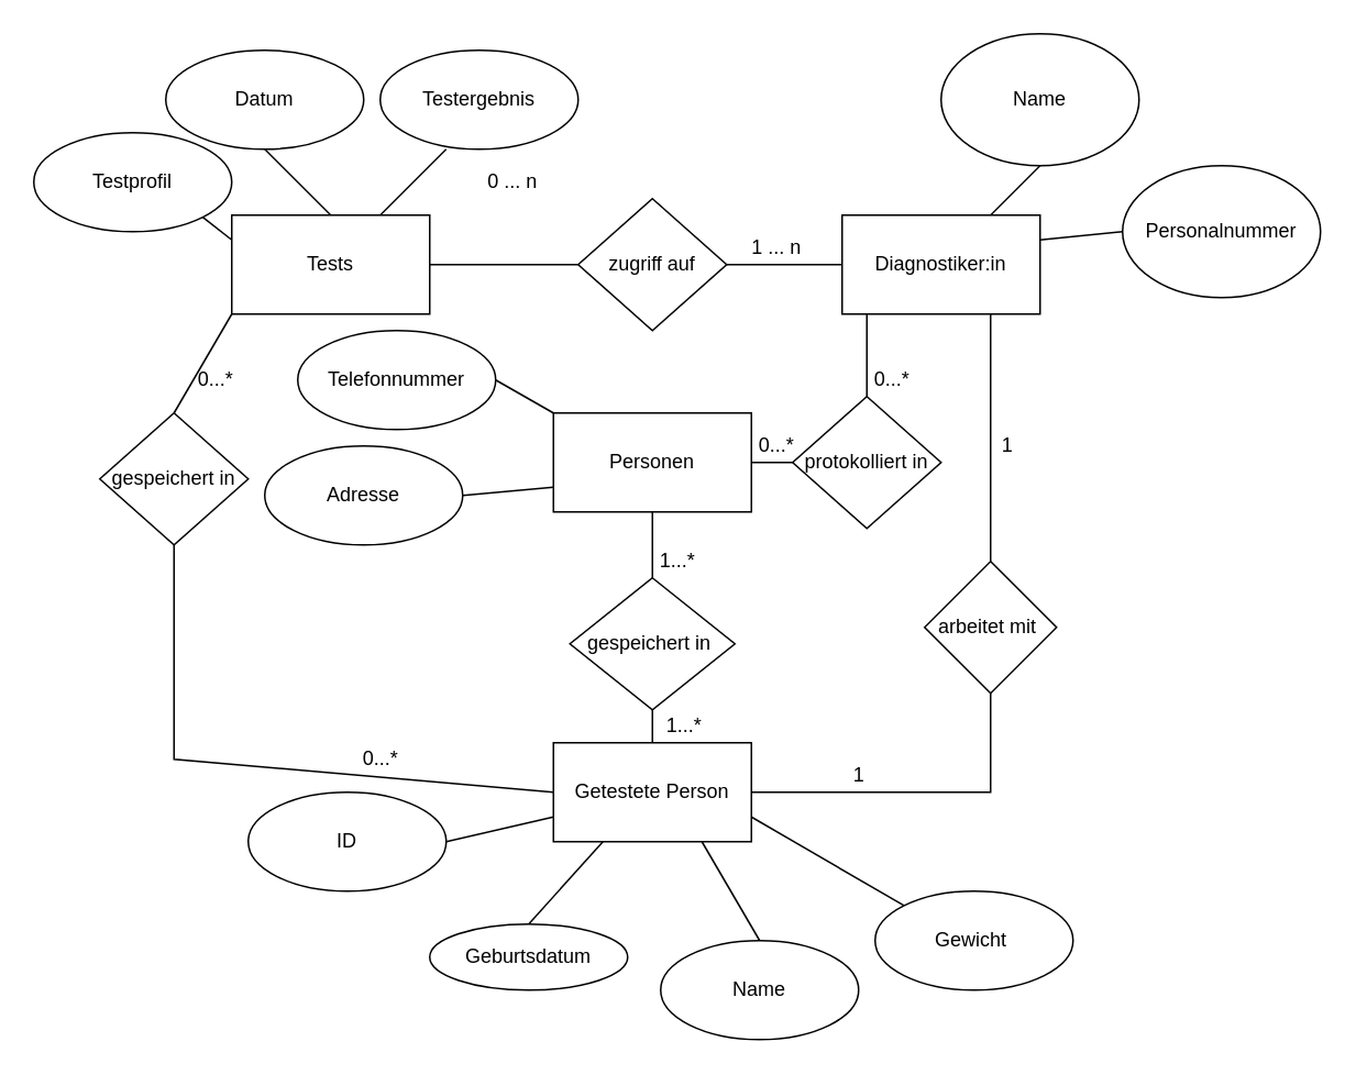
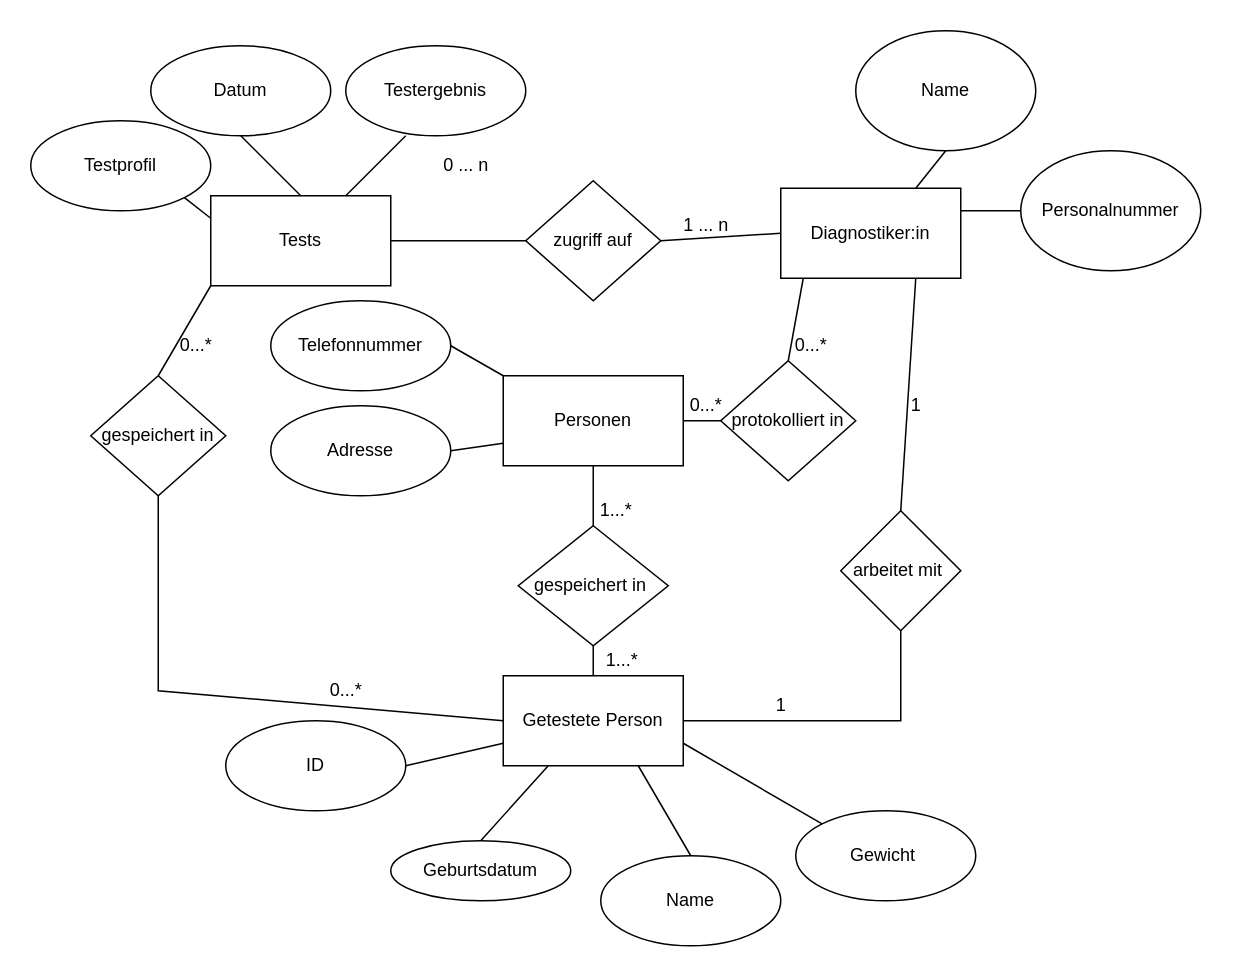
  <mxCell id="0" />
  <mxCell id="1" parent="0" />
  <mxCell id="2" value="Name" style="ellipse;whiteSpace=wrap;html=1;" parent="1" vertex="1"><mxGeometry x="570" y="20" width="120" height="80" as="geometry" /></mxCell>
  <mxCell id="3" value="Personalnummer" style="ellipse;whiteSpace=wrap;html=1;" parent="1" vertex="1"><mxGeometry x="680" y="100" width="120" height="80" as="geometry" /></mxCell>
- <mxCell id="4" value="Diagnostiker:in" style="whiteSpace=wrap;html=1;" vertex="1" parent="1"><mxGeometry x="510" y="130" width="120" height="60" as="geometry" /></mxCell>
+ <mxCell id="4" value="Diagnostiker:in" style="whiteSpace=wrap;html=1;" vertex="1" parent="1"><mxGeometry x="520" y="125" width="120" height="60" as="geometry" /></mxCell>
  <mxCell id="5" value="Getestete Person" style="whiteSpace=wrap;html=1;" vertex="1" parent="1"><mxGeometry x="335" y="450" width="120" height="60" as="geometry" /></mxCell>
  <mxCell id="6" value="Name" style="ellipse;whiteSpace=wrap;html=1;" vertex="1" parent="1"><mxGeometry x="400" y="570" width="120" height="60" as="geometry" /></mxCell>
  <mxCell id="7" value="ID" style="ellipse;whiteSpace=wrap;html=1;" vertex="1" parent="1"><mxGeometry x="150" y="480" width="120" height="60" as="geometry" /></mxCell>
  <mxCell id="8" value="Geburtsdatum" style="ellipse;whiteSpace=wrap;html=1;" vertex="1" parent="1"><mxGeometry x="260" y="560" width="120" height="40" as="geometry" /></mxCell>
  <mxCell id="9" value="Gewicht&amp;nbsp;" style="ellipse;whiteSpace=wrap;html=1;" vertex="1" parent="1"><mxGeometry x="530" y="540" width="120" height="60" as="geometry" /></mxCell>
  <mxCell id="10" value="protokolliert in" style="rhombus;whiteSpace=wrap;html=1;" vertex="1" parent="1"><mxGeometry x="480" y="240" width="90" height="80" as="geometry" /></mxCell>
  <mxCell id="11" value="gespeichert in" style="rhombus;whiteSpace=wrap;html=1;" vertex="1" parent="1"><mxGeometry x="60" y="250" width="90" height="80" as="geometry" /></mxCell>
  <mxCell id="12" value="Tests" style="whiteSpace=wrap;html=1;" vertex="1" parent="1"><mxGeometry x="140" y="130" width="120" height="60" as="geometry" /></mxCell>
  <mxCell id="13" value="Datum" style="ellipse;whiteSpace=wrap;html=1;" vertex="1" parent="1"><mxGeometry x="100" y="30" width="120" height="60" as="geometry" /></mxCell>
  <mxCell id="14" value="Testprofil" style="ellipse;whiteSpace=wrap;html=1;" vertex="1" parent="1"><mxGeometry y="80" width="120" height="60" as="geometry" x="20" /></mxCell>
  <mxCell id="15" value="Testergebnis" style="ellipse;whiteSpace=wrap;html=1;" vertex="1" parent="1"><mxGeometry x="230" y="30" width="120" height="60" as="geometry" /></mxCell>
  <mxCell id="16" value="Personen" style="whiteSpace=wrap;html=1;" vertex="1" parent="1"><mxGeometry x="335" y="250" width="120" height="60" as="geometry" /></mxCell>
- <mxCell id="17" value="Adresse" style="ellipse;whiteSpace=wrap;html=1;" vertex="1" parent="1"><mxGeometry x="160" y="270" width="120" height="60" as="geometry" /></mxCell>
+ <mxCell id="17" value="Adresse" style="ellipse;whiteSpace=wrap;html=1;" vertex="1" parent="1"><mxGeometry x="180" y="270" width="120" height="60" as="geometry" /></mxCell>
  <mxCell id="18" value="Telefonnummer" style="ellipse;whiteSpace=wrap;html=1;" vertex="1" parent="1"><mxGeometry x="180" y="200" width="120" height="60" as="geometry" /></mxCell>
  <mxCell id="19" value="" style="endArrow=none;html=1;rounded=0;entryX=0.125;entryY=1;entryDx=0;entryDy=0;exitX=0.5;exitY=0;exitDx=0;exitDy=0;entryPerimeter=0;" edge="1" parent="1" source="10" target="4"><mxGeometry width="50" height="50" relative="1" as="geometry"><mxPoint x="550" y="240" as="sourcePoint" /><mxPoint x="600" y="190" as="targetPoint" /></mxGeometry></mxCell>
  <mxCell id="20" value="" style="endArrow=none;html=1;rounded=0;entryX=0;entryY=0.5;entryDx=0;entryDy=0;exitX=1;exitY=0.5;exitDx=0;exitDy=0;" edge="1" parent="1" source="16" target="10"><mxGeometry width="50" height="50" relative="1" as="geometry"><mxPoint x="460" y="270" as="sourcePoint" /><mxPoint x="520" y="250" as="targetPoint" /></mxGeometry></mxCell>
  <mxCell id="21" value="" style="endArrow=none;html=1;rounded=0;entryX=1;entryY=0.5;entryDx=0;entryDy=0;exitX=0;exitY=0.75;exitDx=0;exitDy=0;" edge="1" parent="1" source="16" target="17"><mxGeometry width="50" height="50" relative="1" as="geometry"><mxPoint x="510" y="340" as="sourcePoint" /><mxPoint x="560" y="290" as="targetPoint" /></mxGeometry></mxCell>
  <mxCell id="22" value="" style="endArrow=none;html=1;rounded=0;exitX=0;exitY=0;exitDx=0;exitDy=0;entryX=1;entryY=0.5;entryDx=0;entryDy=0;" edge="1" parent="1" source="16" target="18"><mxGeometry width="50" height="50" relative="1" as="geometry"><mxPoint x="510" y="390" as="sourcePoint" /><mxPoint x="300" y="240" as="targetPoint" /></mxGeometry></mxCell>
  <mxCell id="23" value="" style="endArrow=none;html=1;rounded=0;entryX=0;entryY=0.5;entryDx=0;entryDy=0;exitX=1;exitY=0.25;exitDx=0;exitDy=0;" edge="1" parent="1" source="4" target="3"><mxGeometry width="50" height="50" relative="1" as="geometry"><mxPoint x="630" y="170" as="sourcePoint" /><mxPoint x="680" y="120" as="targetPoint" /></mxGeometry></mxCell>
  <mxCell id="24" value="" style="endArrow=none;html=1;rounded=0;entryX=0.5;entryY=1;entryDx=0;entryDy=0;exitX=0.75;exitY=0;exitDx=0;exitDy=0;" edge="1" parent="1" source="4" target="2"><mxGeometry width="50" height="50" relative="1" as="geometry"><mxPoint x="560" y="140" as="sourcePoint" /><mxPoint x="610" y="90" as="targetPoint" /></mxGeometry></mxCell>
  <mxCell id="25" value="" style="endArrow=none;html=1;rounded=0;entryX=0;entryY=1;entryDx=0;entryDy=0;exitX=0.5;exitY=0;exitDx=0;exitDy=0;" edge="1" parent="1" source="11" target="12"><mxGeometry width="50" height="50" relative="1" as="geometry"><mxPoint x="170" y="250" as="sourcePoint" /><mxPoint x="220" y="200" as="targetPoint" /></mxGeometry></mxCell>
  <mxCell id="26" value="" style="endArrow=none;html=1;rounded=0;entryX=0.5;entryY=1;entryDx=0;entryDy=0;exitX=0;exitY=0.5;exitDx=0;exitDy=0;" edge="1" parent="1" source="5" target="11"><mxGeometry width="50" height="50" relative="1" as="geometry"><mxPoint x="180" y="420" as="sourcePoint" /><mxPoint x="230" y="370" as="targetPoint" /><Array as="points"><mxPoint x="105" y="460" /></Array></mxGeometry></mxCell>
  <mxCell id="27" value="" style="endArrow=none;html=1;rounded=0;entryX=0;entryY=0.75;entryDx=0;entryDy=0;exitX=1;exitY=0.5;exitDx=0;exitDy=0;" edge="1" parent="1" source="7" target="5"><mxGeometry width="50" height="50" relative="1" as="geometry"><mxPoint x="300" y="490" as="sourcePoint" /><mxPoint x="340" y="450" as="targetPoint" /></mxGeometry></mxCell>
  <mxCell id="28" value="" style="endArrow=none;html=1;rounded=0;entryX=0.25;entryY=1;entryDx=0;entryDy=0;exitX=0.5;exitY=0;exitDx=0;exitDy=0;" edge="1" parent="1" source="8" target="5"><mxGeometry width="50" height="50" relative="1" as="geometry"><mxPoint x="350" y="520" as="sourcePoint" /><mxPoint x="400" y="470" as="targetPoint" /></mxGeometry></mxCell>
  <mxCell id="29" value="" style="endArrow=none;html=1;rounded=0;entryX=0.75;entryY=1;entryDx=0;entryDy=0;exitX=0.5;exitY=0;exitDx=0;exitDy=0;" edge="1" parent="1" source="6" target="5"><mxGeometry width="50" height="50" relative="1" as="geometry"><mxPoint x="410" y="520" as="sourcePoint" /><mxPoint x="460" y="470" as="targetPoint" /></mxGeometry></mxCell>
  <mxCell id="30" value="" style="endArrow=none;html=1;rounded=0;entryX=1;entryY=0.75;entryDx=0;entryDy=0;exitX=0;exitY=0;exitDx=0;exitDy=0;" edge="1" parent="1" source="9" target="5"><mxGeometry width="50" height="50" relative="1" as="geometry"><mxPoint x="470" y="480" as="sourcePoint" /><mxPoint x="520" y="430" as="targetPoint" /></mxGeometry></mxCell>
  <mxCell id="31" value="" style="endArrow=none;html=1;rounded=0;exitX=0.75;exitY=0;exitDx=0;exitDy=0;" edge="1" parent="1" source="12"><mxGeometry width="50" height="50" relative="1" as="geometry"><mxPoint x="220" y="150" as="sourcePoint" /><mxPoint x="270" y="90" as="targetPoint" /></mxGeometry></mxCell>
  <mxCell id="32" value="" style="endArrow=none;html=1;rounded=0;entryX=0.5;entryY=1;entryDx=0;entryDy=0;exitX=0.5;exitY=0;exitDx=0;exitDy=0;" edge="1" parent="1" source="12" target="13"><mxGeometry width="50" height="50" relative="1" as="geometry"><mxPoint x="180" y="140" as="sourcePoint" /><mxPoint x="230" y="90" as="targetPoint" /></mxGeometry></mxCell>
  <mxCell id="33" value="" style="endArrow=none;html=1;rounded=0;entryX=1;entryY=1;entryDx=0;entryDy=0;exitX=0;exitY=0.25;exitDx=0;exitDy=0;" edge="1" parent="1" source="12" target="14"><mxGeometry width="50" height="50" relative="1" as="geometry"><mxPoint x="110" y="200" as="sourcePoint" /><mxPoint x="160" y="150" as="targetPoint" /></mxGeometry></mxCell>
  <mxCell id="34" value="zugriff auf" style="rhombus;whiteSpace=wrap;html=1;direction=east;" vertex="1" parent="1"><mxGeometry x="350" y="120" width="90" height="80" as="geometry" /></mxCell>
  <mxCell id="35" value="" style="endArrow=none;html=1;rounded=0;entryX=0;entryY=0.5;entryDx=0;entryDy=0;exitX=1;exitY=0.5;exitDx=0;exitDy=0;" edge="1" parent="1" source="12" target="34"><mxGeometry width="50" height="50" relative="1" as="geometry"><mxPoint x="290" y="190" as="sourcePoint" /><mxPoint x="340" y="140" as="targetPoint" /></mxGeometry></mxCell>
  <mxCell id="36" value="" style="endArrow=none;html=1;rounded=0;entryX=0;entryY=0.5;entryDx=0;entryDy=0;exitX=1;exitY=0.5;exitDx=0;exitDy=0;" edge="1" parent="1" source="34" target="4"><mxGeometry width="50" height="50" relative="1" as="geometry"><mxPoint x="440" y="190" as="sourcePoint" /><mxPoint x="490" y="140" as="targetPoint" /></mxGeometry></mxCell>
  <mxCell id="37" value="gespeichert in&amp;nbsp;" style="rhombus;whiteSpace=wrap;html=1;" vertex="1" parent="1"><mxGeometry x="345" y="350" width="100" height="80" as="geometry" /></mxCell>
  <mxCell id="38" value="" style="endArrow=none;html=1;rounded=0;entryX=0.5;entryY=1;entryDx=0;entryDy=0;exitX=0.5;exitY=0;exitDx=0;exitDy=0;" edge="1" parent="1" source="37" target="16"><mxGeometry width="50" height="50" relative="1" as="geometry"><mxPoint x="380" y="370" as="sourcePoint" /><mxPoint x="430" y="320" as="targetPoint" /></mxGeometry></mxCell>
  <mxCell id="39" value="" style="endArrow=none;html=1;rounded=0;entryX=0.5;entryY=1;entryDx=0;entryDy=0;exitX=0.5;exitY=0;exitDx=0;exitDy=0;" edge="1" parent="1" source="5" target="37"><mxGeometry width="50" height="50" relative="1" as="geometry"><mxPoint x="370" y="470" as="sourcePoint" /><mxPoint x="420" y="420" as="targetPoint" /></mxGeometry></mxCell>
  <mxCell id="40" value="arbeitet mit&amp;nbsp;" style="rhombus;whiteSpace=wrap;html=1;" vertex="1" parent="1"><mxGeometry x="560" y="340" width="80" height="80" as="geometry" /></mxCell>
  <mxCell id="41" value="" style="endArrow=none;html=1;rounded=0;entryX=0.75;entryY=1;entryDx=0;entryDy=0;exitX=0.5;exitY=0;exitDx=0;exitDy=0;" edge="1" parent="1" source="40" target="4"><mxGeometry width="50" height="50" relative="1" as="geometry"><mxPoint x="720" y="300" as="sourcePoint" /><mxPoint x="770" y="250" as="targetPoint" /></mxGeometry></mxCell>
  <mxCell id="42" value="" style="endArrow=none;html=1;rounded=0;entryX=0.5;entryY=1;entryDx=0;entryDy=0;exitX=1;exitY=0.5;exitDx=0;exitDy=0;" edge="1" parent="1" source="5" target="40"><mxGeometry width="50" height="50" relative="1" as="geometry"><mxPoint x="720" y="530" as="sourcePoint" /><mxPoint x="770" y="480" as="targetPoint" /><Array as="points"><mxPoint x="600" y="480" /></Array></mxGeometry></mxCell>
  <mxCell id="43" value="1" style="text;html=1;align=center;verticalAlign=middle;resizable=0;points=[];autosize=1;strokeColor=none;fillColor=none;" vertex="1" parent="1"><mxGeometry x="510" y="460" width="20" height="20" as="geometry" /></mxCell>
  <mxCell id="44" value="1" style="text;html=1;align=center;verticalAlign=middle;resizable=0;points=[];autosize=1;strokeColor=none;fillColor=none;" vertex="1" parent="1"><mxGeometry x="600" y="260" width="20" height="20" as="geometry" /></mxCell>
  <mxCell id="45" value="0...*" style="text;html=1;align=center;verticalAlign=middle;resizable=0;points=[];autosize=1;strokeColor=none;fillColor=none;" vertex="1" parent="1"><mxGeometry x="210" y="450" width="40" height="20" as="geometry" /></mxCell>
  <mxCell id="46" value="0...*" style="text;html=1;align=center;verticalAlign=middle;resizable=0;points=[];autosize=1;strokeColor=none;fillColor=none;" vertex="1" parent="1"><mxGeometry x="110" y="220" width="40" height="20" as="geometry" /></mxCell>
  <mxCell id="47" value="1...*" style="text;html=1;align=center;verticalAlign=middle;resizable=0;points=[];autosize=1;strokeColor=none;fillColor=none;" vertex="1" parent="1"><mxGeometry x="390" y="330" width="40" height="20" as="geometry" /></mxCell>
  <mxCell id="48" value="1...*" style="text;html=1;align=center;verticalAlign=middle;resizable=0;points=[];autosize=1;strokeColor=none;fillColor=none;" vertex="1" parent="1"><mxGeometry x="394" y="430" width="40" height="20" as="geometry" /></mxCell>
  <mxCell id="49" value="0...*" style="text;html=1;align=center;verticalAlign=middle;resizable=0;points=[];autosize=1;strokeColor=none;fillColor=none;" vertex="1" parent="1"><mxGeometry x="520" y="220" width="40" height="20" as="geometry" /></mxCell>
  <mxCell id="50" value="0...*" style="text;html=1;align=center;verticalAlign=middle;resizable=0;points=[];autosize=1;strokeColor=none;fillColor=none;" vertex="1" parent="1"><mxGeometry x="450" y="260" width="40" height="20" as="geometry" /></mxCell>
  <mxCell id="51" value="1 ... n" style="text;html=1;align=center;verticalAlign=middle;resizable=0;points=[];autosize=1;strokeColor=none;fillColor=none;" vertex="1" parent="1"><mxGeometry x="445" y="140" width="50" height="20" as="geometry" /></mxCell>
  <mxCell id="52" value="0 ... n" style="text;html=1;align=center;verticalAlign=middle;resizable=0;points=[];autosize=1;strokeColor=none;fillColor=none;" vertex="1" parent="1"><mxGeometry x="285" y="100" width="50" height="20" as="geometry" /></mxCell>
